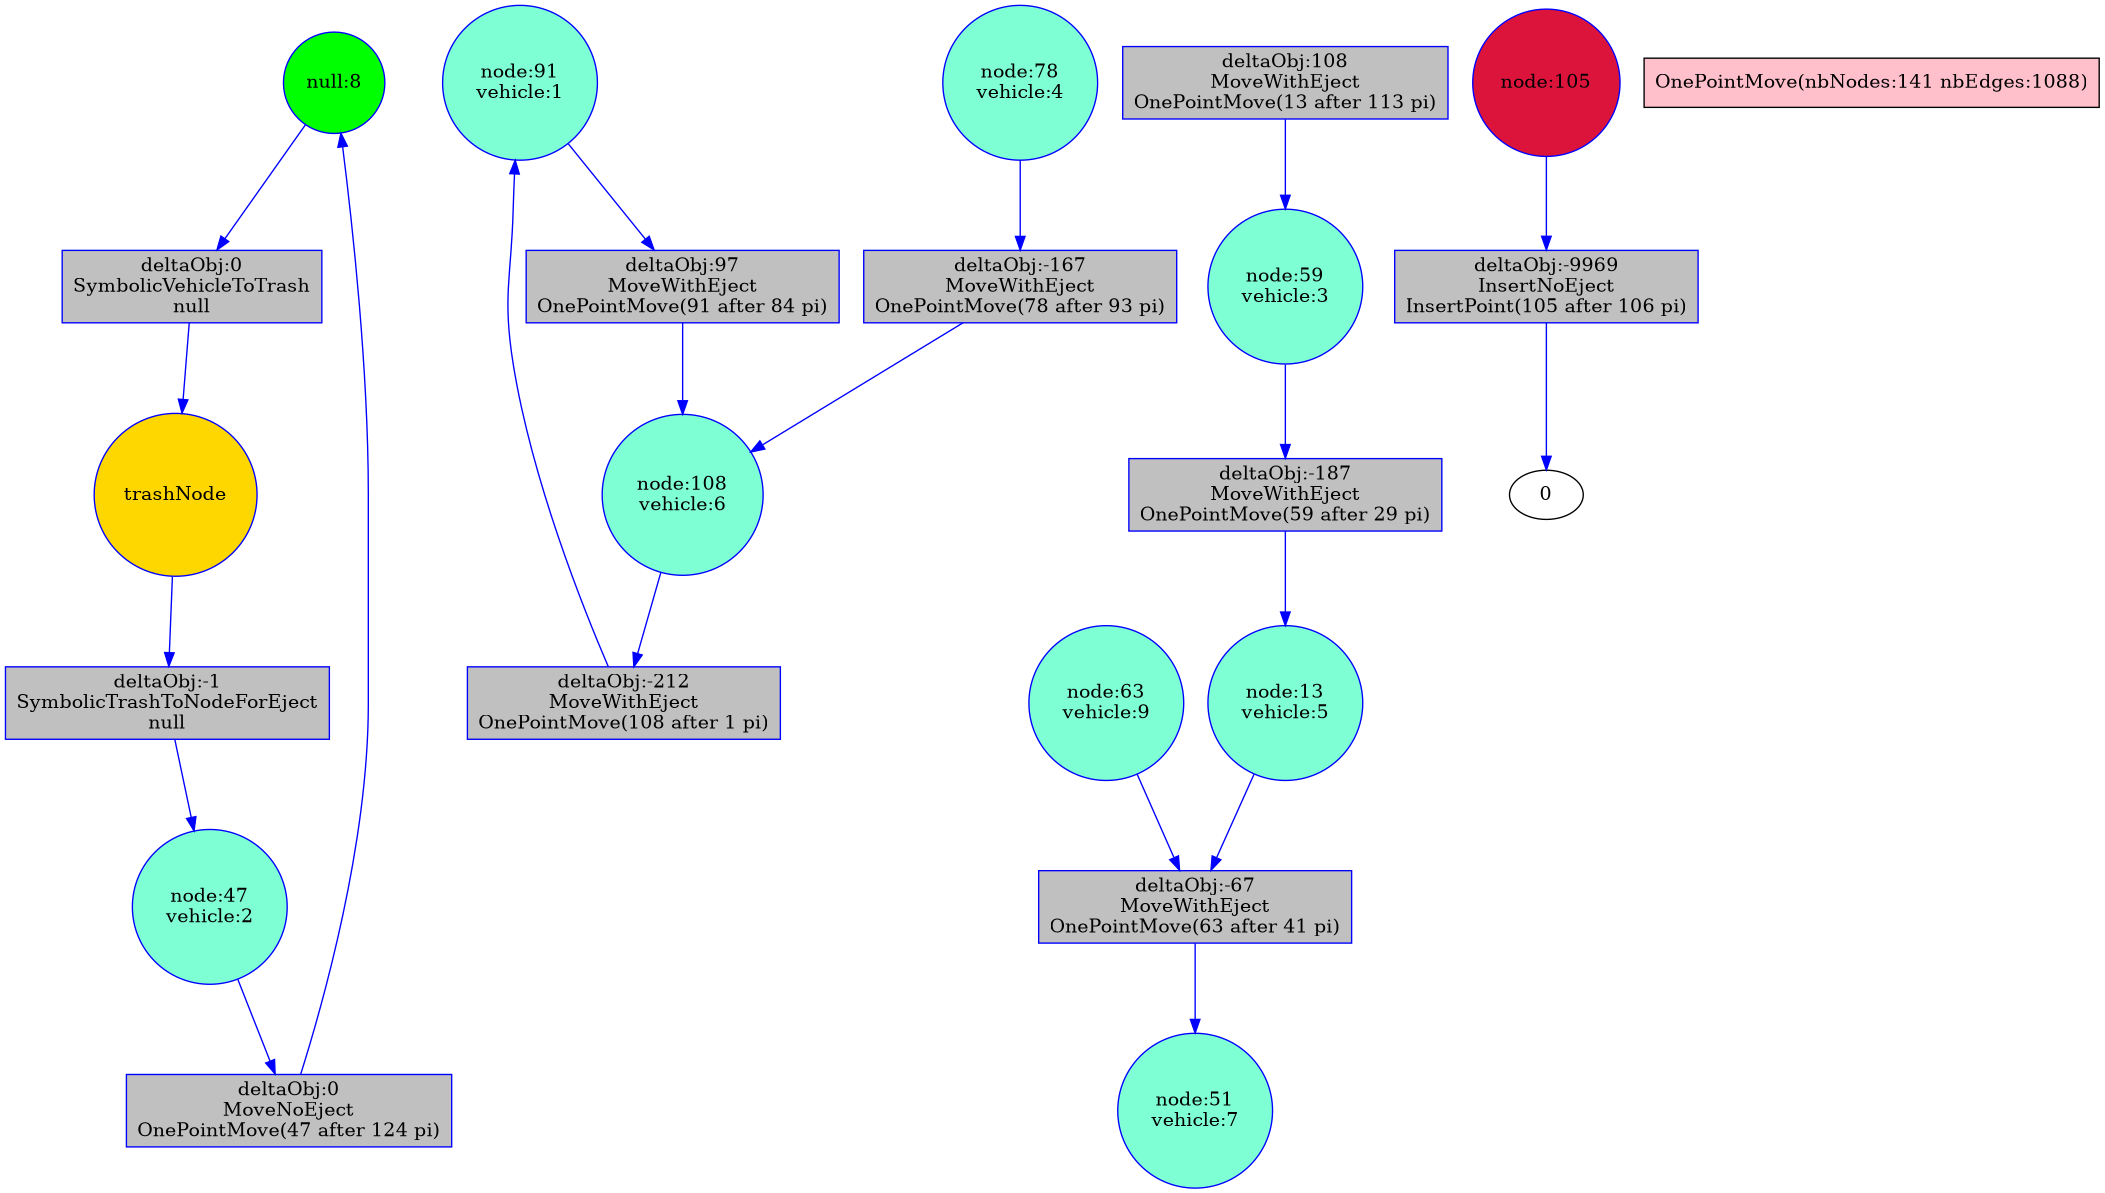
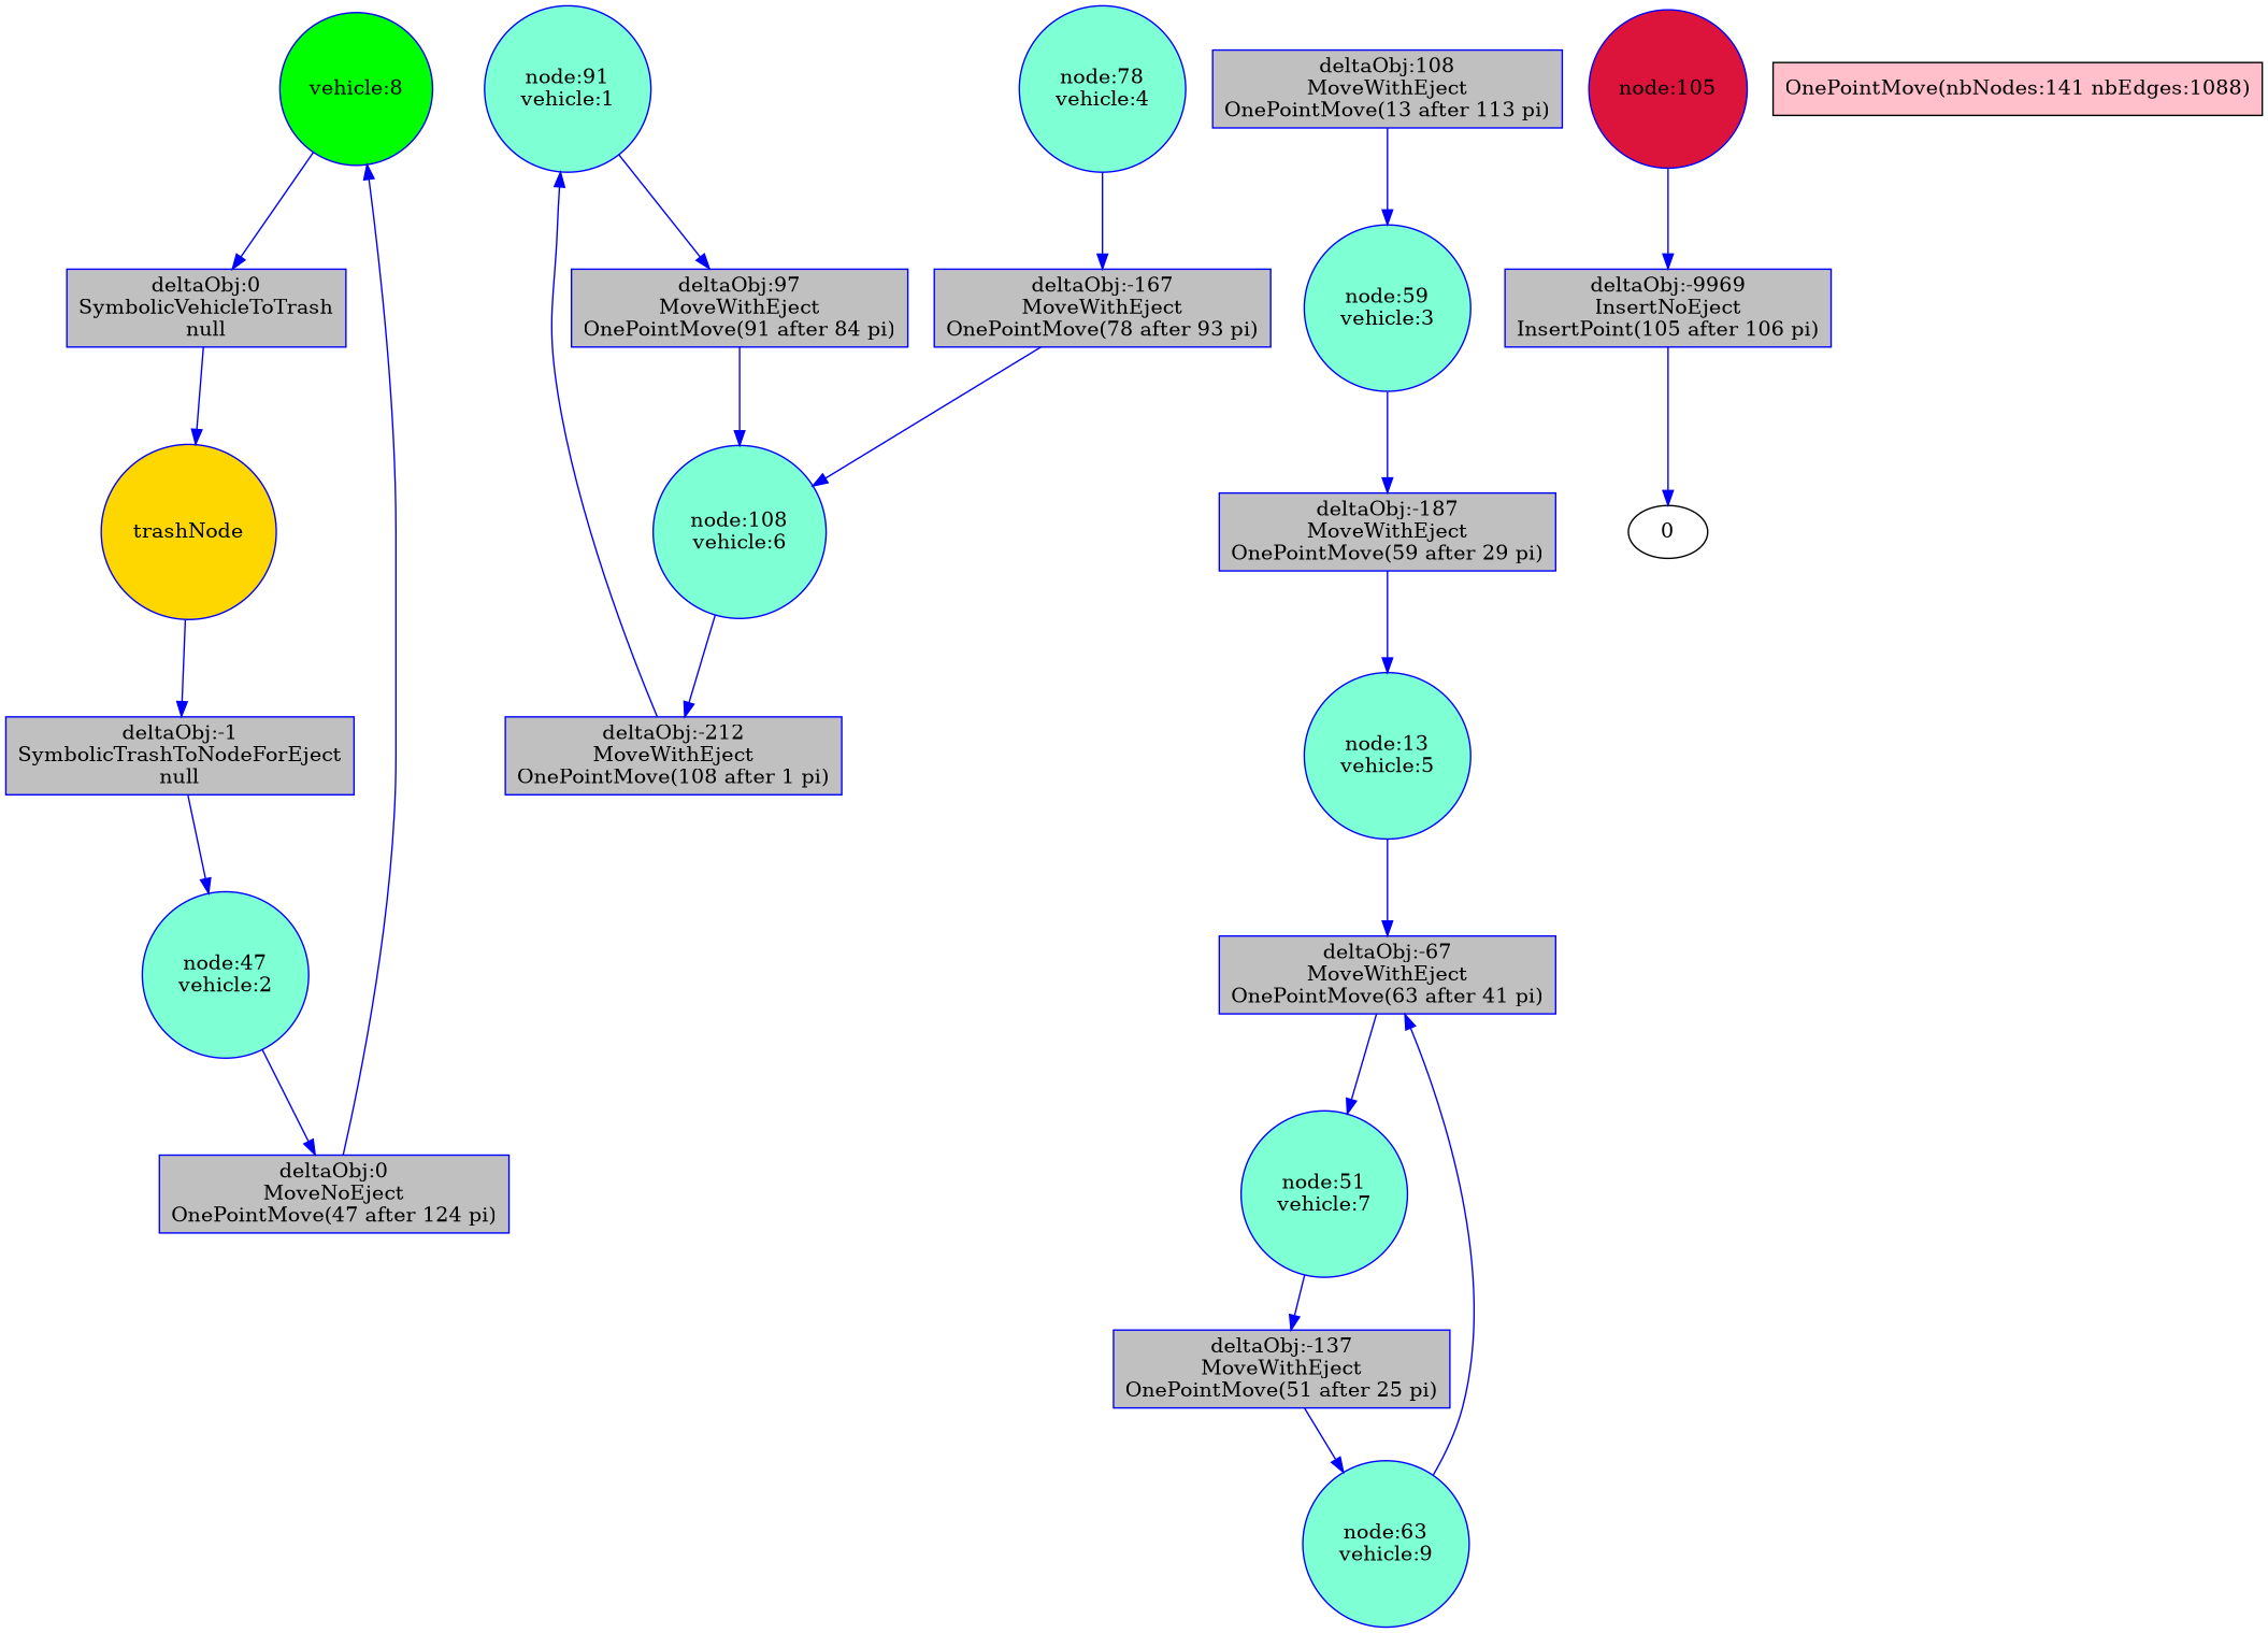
  digraph {
    fontsize=12
    node [color=blue fillcolor=gray shape=rectangle style=filled]
    edge [color=blue]
-   n1 [fillcolor=green label="null:8" shape=circle]
+   n1 [fillcolor=green label="vehicle:8" shape=circle]
    n2 [label="deltaObj:0\nSymbolicVehicleToTrash\nnull"]
    n3 [fillcolor=gold label=trashNode shape=circle]
    n4 [label="deltaObj:-1\nSymbolicTrashToNodeForEject\nnull"]
    n5 [fillcolor=aquamarine label="node:47\nvehicle:2" shape=circle]
    n6 [fillcolor=aquamarine label="node:91\nvehicle:1" shape=circle]
    n7 [label="deltaObj:97\nMoveWithEject\nOnePointMove(91 after 84 pi)"]
    n8 [fillcolor=aquamarine label="node:108\nvehicle:6" shape=circle]
    n9 [label="deltaObj:0\nMoveNoEject\nOnePointMove(47 after 124 pi)"]
    n10 [fillcolor=aquamarine label="node:59\nvehicle:3" shape=circle]
    n11 [label="deltaObj:-187\nMoveWithEject\nOnePointMove(59 after 29 pi)"]
    n12 [fillcolor=aquamarine label="node:13\nvehicle:5" shape=circle]
    n13 [fillcolor=aquamarine label="node:78\nvehicle:4" shape=circle]
    n14 [label="deltaObj:-167\nMoveWithEject\nOnePointMove(78 after 93 pi)"]
    n15 [label="deltaObj:-67\nMoveWithEject\nOnePointMove(63 after 41 pi)"]
    n16 [label="deltaObj:108\nMoveWithEject\nOnePointMove(13 after 113 pi)"]
    n17 [label="deltaObj:-212\nMoveWithEject\nOnePointMove(108 after 1 pi)"]
    n18 [fillcolor=aquamarine label="node:51\nvehicle:7" shape=circle]
+   n19 [label="deltaObj:-137\nMoveWithEject\nOnePointMove(51 after 25 pi)"]
    n20 [fillcolor=aquamarine label="node:63\nvehicle:9" shape=circle]
    n21 [fillcolor=crimson label="node:105" shape=circle]
    n22 [label="deltaObj:-9969\nInsertNoEject\nInsertPoint(105 after 106 pi)"]
    0 [color="" fillcolor="" shape="" style=""]
    n24 [color=black fillcolor=pink label="OnePointMove(nbNodes:141 nbEdges:1088)"]
    n1 -> n2
    n2 -> n3
    n3 -> n4
    n4 -> n5
    n5 -> n9
    n6 -> n7
    n7 -> n8
    n8 -> n17
    n9 -> n1
    n10 -> n11
    n11 -> n12
    n12 -> n15
    n13 -> n14
    n14 -> n8
    n15 -> n18
    n16 -> n10
    n17 -> n6
+   n18 -> n19
+   n19 -> n20
    n20 -> n15
    n21 -> n22
    n22 -> 0
  }
